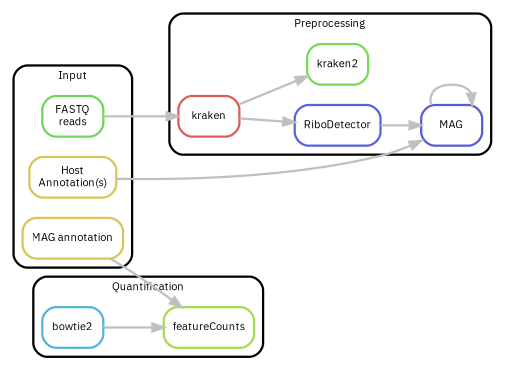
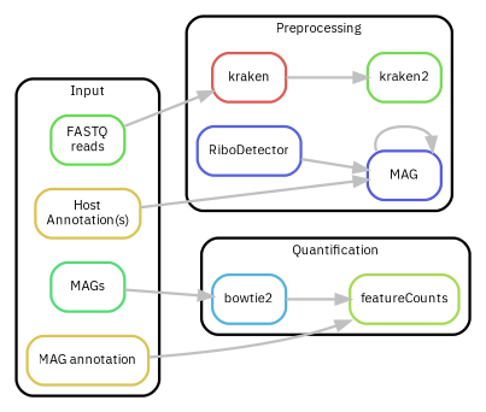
  digraph {
    bgcolor=white
    fontname="IBM Plex Sans"
    rankdir=LR
    node [color="0.14 0.6 0.85" fontname="IBM Plex Sans" fontsize=10 penwidth=2 shape=box style=rounded]
    edge [color=grey fontname="IBM Plex Sans" penwidth=2]
    n1 [color="0.31 0.6 0.85" label="FASTQ\nreads"]
    n2 [label="Host\nAnnotation(s)"]
+   n3 [color="0.38 0.6 0.85" label=MAGs]
    n4 [label="MAG annotation"]
    n5 [color="0.01 0.6 0.85" label=kraken]
    n6 [color="0.66 0.6 0.85" label=MAG]
    n7 [color="0.65 0.6 0.85" label=RiboDetector]
    n8 [color="0.29 0.6 0.85" label=kraken2]
    n9 [color="0.55 0.6 0.85" label=bowtie2]
    n10 [color="0.23 0.6 0.85" label=featureCounts]
    subgraph cluster_1 {
      fontsize=10
      label=Input
      penwidth=2
      shape=box
      style=rounded
      n1
      n2
+     n3
      n4
    }
    subgraph cluster_2 {
      fontsize=10
      label=Preprocessing
      penwidth=2
      shape=box
      style=rounded
      n5
      n6
      n7
      n8
    }
    subgraph cluster_3 {
      fontsize=10
      label=Quantification
      penwidth=2
      shape=box
      style=rounded
      n9
      n10
    }
    n1 -> n5
    n2 -> n6
+   n3 -> n9
    n4 -> n10
-   n5 -> n7
    n5 -> n8
    n6 -> n6
    n7 -> n6
    n9 -> n10
  }
